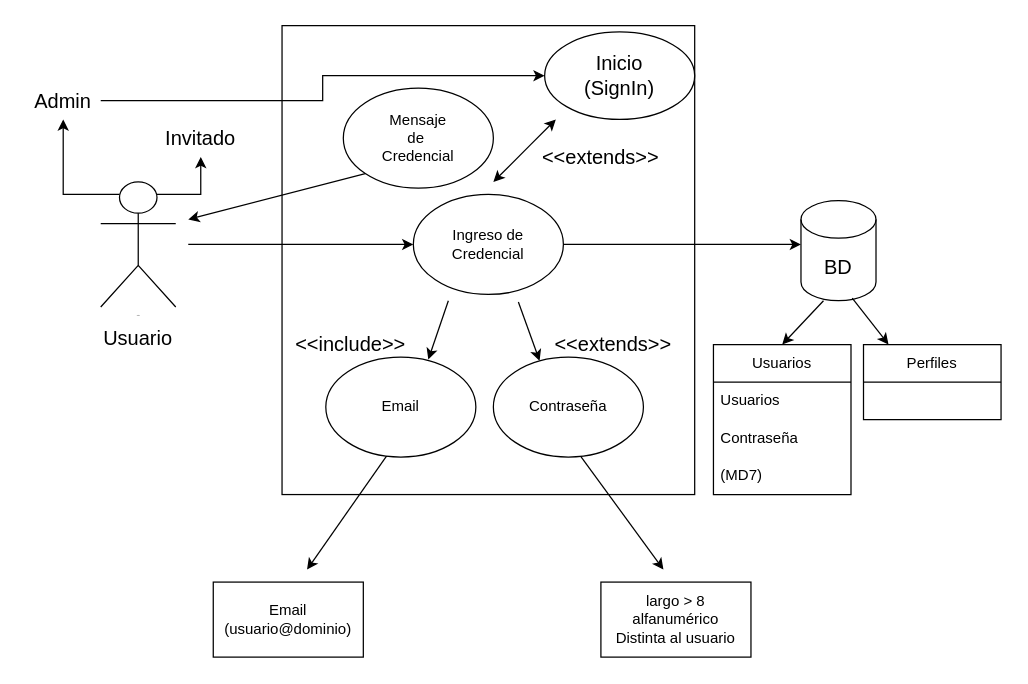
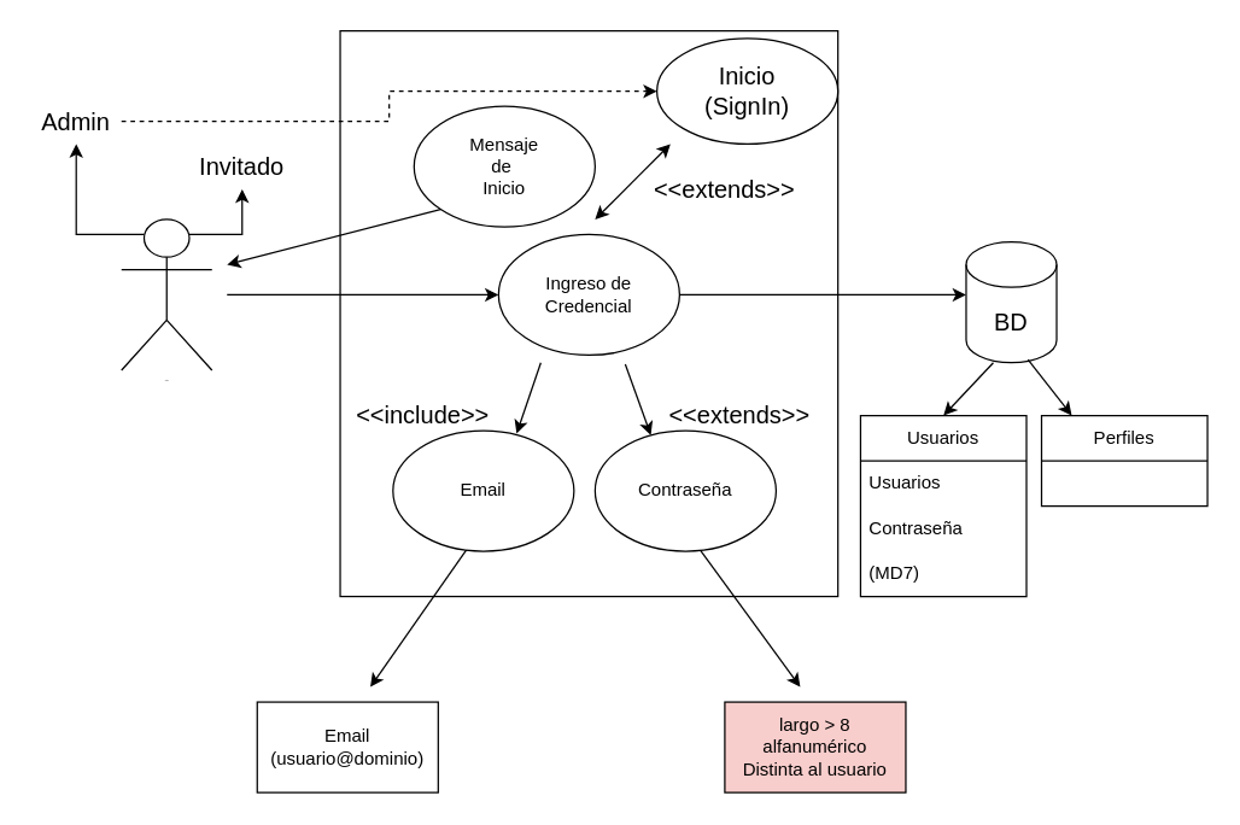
  <mxCell id="0" />
  <mxCell id="1" parent="0" />
  <mxCell id="2" value="" style="rounded=0;whiteSpace=wrap;html=1;" parent="1" vertex="1"><mxGeometry x="225" y="20" width="330" height="375" as="geometry" /></mxCell>
  <mxCell id="3" style="edgeStyle=orthogonalEdgeStyle;rounded=0;orthogonalLoop=1;jettySize=auto;html=1;exitX=0.25;exitY=0.1;exitDx=0;exitDy=0;exitPerimeter=0;entryX=0.5;entryY=1;entryDx=0;entryDy=0;" parent="1" source="6" target="9" edge="1"><mxGeometry relative="1" as="geometry"><mxPoint x="10" y="95" as="targetPoint" /><Array as="points"><mxPoint x="50" y="155" /></Array></mxGeometry></mxCell>
  <mxCell id="4" style="edgeStyle=orthogonalEdgeStyle;rounded=0;orthogonalLoop=1;jettySize=auto;html=1;exitX=0.75;exitY=0.1;exitDx=0;exitDy=0;exitPerimeter=0;entryX=0.5;entryY=1;entryDx=0;entryDy=0;" parent="1" source="6" target="10" edge="1"><mxGeometry relative="1" as="geometry"><mxPoint x="190" y="95" as="targetPoint" /><Array as="points"><mxPoint x="160" y="155" /></Array></mxGeometry></mxCell>
  <mxCell id="5" style="edgeStyle=orthogonalEdgeStyle;rounded=0;orthogonalLoop=1;jettySize=auto;html=1;entryX=0;entryY=0.5;entryDx=0;entryDy=0;" parent="1" edge="1"><mxGeometry relative="1" as="geometry"><mxPoint x="330" y="195" as="targetPoint" /><mxPoint x="150" y="195" as="sourcePoint" /></mxGeometry></mxCell>
  <mxCell id="6" value="Actor" style="shape=umlActor;verticalLabelPosition=bottom;verticalAlign=top;html=1;outlineConnect=0;fontFamily=Helvetica;fontSize=1;" parent="1" vertex="1"><mxGeometry x="80" y="145" width="60" height="100" as="geometry" /></mxCell>
- <mxCell id="7" value="Usuario" style="text;html=1;align=center;verticalAlign=middle;whiteSpace=wrap;rounded=0;fontSize=16;" parent="1" vertex="1"><mxGeometry x="80" y="255" width="60" height="30" as="geometry" /></mxCell>
- <mxCell id="8" style="edgeStyle=orthogonalEdgeStyle;rounded=0;orthogonalLoop=1;jettySize=auto;html=1;exitX=1;exitY=0.5;exitDx=0;exitDy=0;entryX=0;entryY=0.5;entryDx=0;entryDy=0;" parent="1" source="9" target="14" edge="1"><mxGeometry relative="1" as="geometry" /></mxCell>
+ <mxCell id="8" style="edgeStyle=orthogonalEdgeStyle;rounded=0;orthogonalLoop=1;jettySize=auto;html=1;exitX=1;exitY=0.5;exitDx=0;exitDy=0;entryX=0;entryY=0.5;entryDx=0;entryDy=0;dashed=1;" parent="1" source="9" target="14" edge="1"><mxGeometry relative="1" as="geometry" /></mxCell>
  <mxCell id="9" value="Admin" style="text;html=1;align=center;verticalAlign=middle;whiteSpace=wrap;rounded=0;fontSize=16;" parent="1" vertex="1"><mxGeometry x="20" y="65" width="60" height="30" as="geometry" /></mxCell>
  <mxCell id="10" value="Invitado" style="text;html=1;align=center;verticalAlign=middle;whiteSpace=wrap;rounded=0;fontSize=16;" parent="1" vertex="1"><mxGeometry x="130" y="95" width="60" height="30" as="geometry" /></mxCell>
  <mxCell id="11" style="edgeStyle=orthogonalEdgeStyle;rounded=0;orthogonalLoop=1;jettySize=auto;html=1;exitX=1;exitY=0.5;exitDx=0;exitDy=0;" parent="1" edge="1"><mxGeometry relative="1" as="geometry"><mxPoint x="640" y="195" as="targetPoint" /><mxPoint x="450" y="195" as="sourcePoint" /></mxGeometry></mxCell>
  <mxCell id="12" value="BD" style="shape=cylinder3;whiteSpace=wrap;html=1;boundedLbl=1;backgroundOutline=1;size=15;fontSize=16;" parent="1" vertex="1"><mxGeometry x="640" y="160" width="60" height="80" as="geometry" /></mxCell>
  <mxCell id="13" value="" style="endArrow=classic;startArrow=classic;html=1;rounded=0;" parent="1" edge="1"><mxGeometry width="50" height="50" relative="1" as="geometry"><mxPoint x="394" y="145" as="sourcePoint" /><mxPoint x="444" y="95" as="targetPoint" /><Array as="points"><mxPoint x="424" y="115" /></Array></mxGeometry></mxCell>
  <mxCell id="14" value="Inicio&lt;div style=&quot;font-size: 16px;&quot;&gt;(SignIn)&lt;/div&gt;" style="ellipse;whiteSpace=wrap;html=1;fontSize=16;" parent="1" vertex="1"><mxGeometry x="435" y="25" width="120" height="70" as="geometry" /></mxCell>
  <mxCell id="15" value="&amp;lt;&amp;lt;extends&amp;gt;&amp;gt;" style="text;html=1;align=center;verticalAlign=middle;whiteSpace=wrap;rounded=0;fontSize=16;rotation=0;" parent="1" vertex="1"><mxGeometry x="440" y="105" width="80" height="40" as="geometry" /></mxCell>
  <mxCell id="16" value="&amp;lt;&amp;lt;extends&amp;gt;&amp;gt;" style="text;html=1;align=center;verticalAlign=middle;whiteSpace=wrap;rounded=0;fontSize=16;rotation=0;" parent="1" vertex="1"><mxGeometry x="450" y="255" width="80" height="40" as="geometry" /></mxCell>
  <mxCell id="17" value="" style="endArrow=classic;html=1;rounded=0;exitX=0.7;exitY=1.011;exitDx=0;exitDy=0;exitPerimeter=0;entryX=0.308;entryY=0.038;entryDx=0;entryDy=0;entryPerimeter=0;" parent="1" target="35" edge="1"><mxGeometry width="50" height="50" relative="1" as="geometry"><mxPoint x="414" y="240.99" as="sourcePoint" /><mxPoint x="420" y="255" as="targetPoint" /></mxGeometry></mxCell>
  <mxCell id="18" value="" style="endArrow=classic;html=1;rounded=0;exitX=0.7;exitY=1.011;exitDx=0;exitDy=0;exitPerimeter=0;entryX=0.683;entryY=0.025;entryDx=0;entryDy=0;entryPerimeter=0;" parent="1" target="34" edge="1"><mxGeometry width="50" height="50" relative="1" as="geometry"><mxPoint x="358" y="240" as="sourcePoint" /><mxPoint x="320" y="295" as="targetPoint" /></mxGeometry></mxCell>
  <mxCell id="19" value="&amp;lt;&amp;lt;include&amp;gt;&amp;gt;" style="text;html=1;align=center;verticalAlign=middle;whiteSpace=wrap;rounded=0;fontSize=16;rotation=0;" parent="1" vertex="1"><mxGeometry x="240" y="255" width="80" height="40" as="geometry" /></mxCell>
  <mxCell id="20" value="" style="endArrow=classic;html=1;rounded=0;" parent="1" edge="1"><mxGeometry width="50" height="50" relative="1" as="geometry"><mxPoint x="315" y="355" as="sourcePoint" /><mxPoint x="245" y="455" as="targetPoint" /></mxGeometry></mxCell>
  <mxCell id="21" value="" style="endArrow=classic;html=1;rounded=0;" parent="1" edge="1"><mxGeometry width="50" height="50" relative="1" as="geometry"><mxPoint x="457" y="355" as="sourcePoint" /><mxPoint x="530" y="455" as="targetPoint" /></mxGeometry></mxCell>
  <mxCell id="22" value="Usuarios" style="swimlane;fontStyle=0;childLayout=stackLayout;horizontal=1;startSize=30;horizontalStack=0;resizeParent=1;resizeParentMax=0;resizeLast=0;collapsible=1;marginBottom=0;whiteSpace=wrap;html=1;" parent="1" vertex="1"><mxGeometry x="570" y="275" width="110" height="120" as="geometry" /></mxCell>
  <mxCell id="23" value="Usuarios" style="text;strokeColor=none;fillColor=none;align=left;verticalAlign=middle;spacingLeft=4;spacingRight=4;overflow=hidden;points=[[0,0.5],[1,0.5]];portConstraint=eastwest;rotatable=0;whiteSpace=wrap;html=1;" parent="22" vertex="1"><mxGeometry y="30" width="110" height="30" as="geometry" /></mxCell>
  <mxCell id="24" value="Contraseña" style="text;strokeColor=none;fillColor=none;align=left;verticalAlign=middle;spacingLeft=4;spacingRight=4;overflow=hidden;points=[[0,0.5],[1,0.5]];portConstraint=eastwest;rotatable=0;whiteSpace=wrap;html=1;" parent="22" vertex="1"><mxGeometry y="60" width="110" height="30" as="geometry" /></mxCell>
  <mxCell id="25" value="(MD7)" style="text;strokeColor=none;fillColor=none;align=left;verticalAlign=middle;spacingLeft=4;spacingRight=4;overflow=hidden;points=[[0,0.5],[1,0.5]];portConstraint=eastwest;rotatable=0;whiteSpace=wrap;html=1;" parent="22" vertex="1"><mxGeometry y="90" width="110" height="30" as="geometry" /></mxCell>
  <mxCell id="26" value="Perfiles" style="swimlane;fontStyle=0;childLayout=stackLayout;horizontal=1;startSize=30;horizontalStack=0;resizeParent=1;resizeParentMax=0;resizeLast=0;collapsible=1;marginBottom=0;whiteSpace=wrap;html=1;" parent="1" vertex="1"><mxGeometry x="690" y="275" width="110" height="60" as="geometry" /></mxCell>
  <mxCell id="27" value="" style="endArrow=classic;html=1;rounded=0;entryX=0.5;entryY=0;entryDx=0;entryDy=0;exitX=0.3;exitY=1;exitDx=0;exitDy=0;exitPerimeter=0;" parent="1" source="12" target="22" edge="1"><mxGeometry width="50" height="50" relative="1" as="geometry"><mxPoint x="640" y="255" as="sourcePoint" /><mxPoint x="690" y="205" as="targetPoint" /></mxGeometry></mxCell>
  <mxCell id="28" value="" style="endArrow=classic;html=1;rounded=0;exitX=0.683;exitY=0.975;exitDx=0;exitDy=0;exitPerimeter=0;" parent="1" source="12" edge="1"><mxGeometry width="50" height="50" relative="1" as="geometry"><mxPoint x="743" y="240" as="sourcePoint" /><mxPoint x="710" y="275" as="targetPoint" /></mxGeometry></mxCell>
  <mxCell id="29" value="Email (usuario@dominio)" style="rounded=0;whiteSpace=wrap;html=1;" parent="1" vertex="1"><mxGeometry x="170" y="465" width="120" height="60" as="geometry" /></mxCell>
- <mxCell id="30" value="largo &amp;gt; 8&lt;div&gt;alfanumérico&lt;/div&gt;&lt;div&gt;Distinta al usuario&lt;/div&gt;" style="rounded=0;whiteSpace=wrap;html=1;" parent="1" vertex="1"><mxGeometry x="480" y="465" width="120" height="60" as="geometry" /></mxCell>
+ <mxCell id="30" value="largo &amp;gt; 8&lt;div&gt;alfanumérico&lt;/div&gt;&lt;div&gt;Distinta al usuario&lt;/div&gt;" style="rounded=0;whiteSpace=wrap;html=1;fillColor=#f8cecc;" parent="1" vertex="1"><mxGeometry x="480" y="465" width="120" height="60" as="geometry" /></mxCell>
  <mxCell id="31" value="Ingreso de&lt;div&gt;Credencial&lt;/div&gt;" style="ellipse;whiteSpace=wrap;html=1;" vertex="1" parent="1"><mxGeometry x="330" y="155" width="120" height="80" as="geometry" /></mxCell>
- <mxCell id="32" value="Mensaje&lt;div&gt;de&amp;nbsp;&lt;/div&gt;&lt;div&gt;Credencial&lt;/div&gt;" style="ellipse;whiteSpace=wrap;html=1;" vertex="1" parent="1"><mxGeometry x="274" y="70" width="120" height="80" as="geometry" /></mxCell>
+ <mxCell id="32" value="Mensaje&lt;div&gt;de&amp;nbsp;&lt;/div&gt;&lt;div&gt;Inicio&lt;/div&gt;" style="ellipse;whiteSpace=wrap;html=1;" vertex="1" parent="1"><mxGeometry x="274" y="70" width="120" height="80" as="geometry" /></mxCell>
  <mxCell id="33" value="" style="endArrow=classic;html=1;rounded=0;exitX=0;exitY=1;exitDx=0;exitDy=0;" edge="1" parent="1" source="32"><mxGeometry width="50" height="50" relative="1" as="geometry"><mxPoint x="370" y="305" as="sourcePoint" /><mxPoint x="150" y="175" as="targetPoint" /></mxGeometry></mxCell>
  <mxCell id="34" value="Email" style="ellipse;whiteSpace=wrap;html=1;" vertex="1" parent="1"><mxGeometry x="260" y="285" width="120" height="80" as="geometry" /></mxCell>
  <mxCell id="35" value="Contraseña" style="ellipse;whiteSpace=wrap;html=1;" vertex="1" parent="1"><mxGeometry x="394" y="285" width="120" height="80" as="geometry" /></mxCell>
